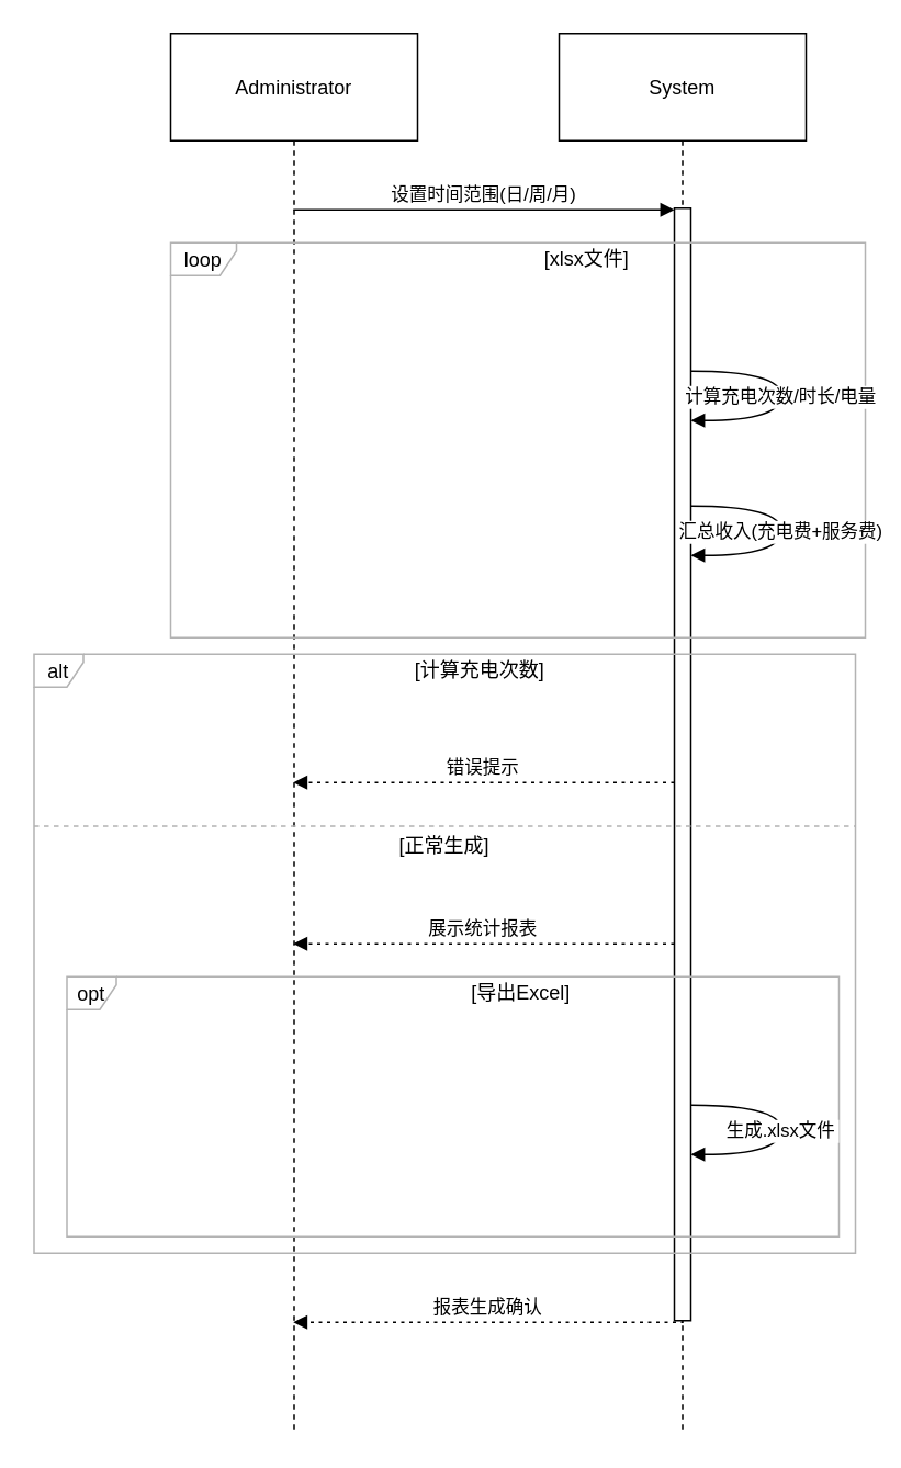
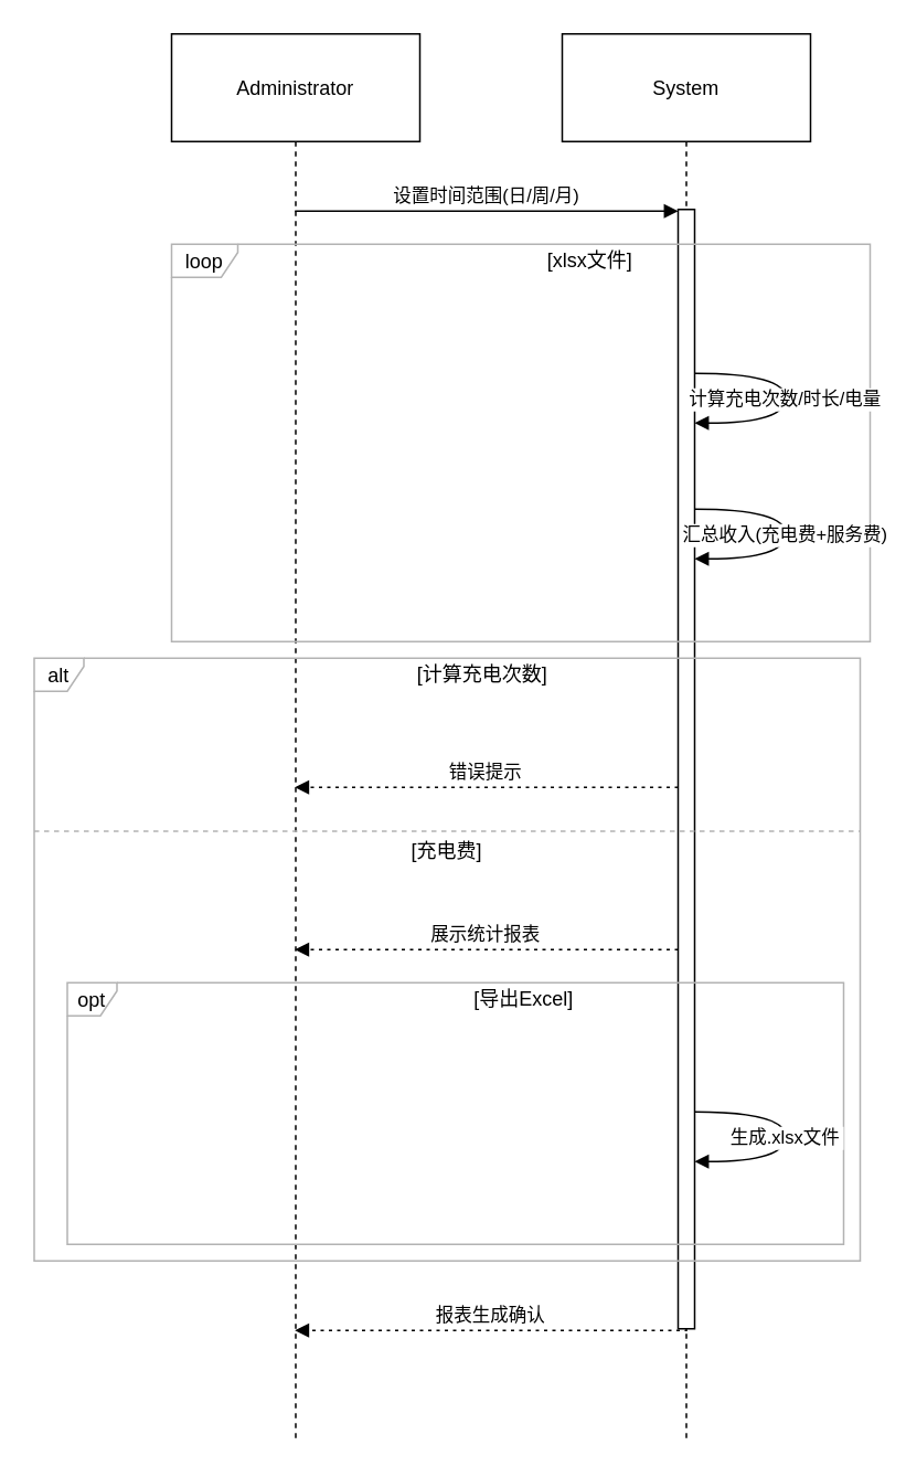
  <mxCell id="0" />
  <mxCell id="1" parent="0" />
  <mxCell id="2" value="Administrator" style="shape=umlLifeline;perimeter=lifelinePerimeter;whiteSpace=wrap;container=1;dropTarget=0;collapsible=0;recursiveResize=0;outlineConnect=0;portConstraint=eastwest;newEdgeStyle={&quot;edgeStyle&quot;:&quot;elbowEdgeStyle&quot;,&quot;elbow&quot;:&quot;vertical&quot;,&quot;curved&quot;:0,&quot;rounded&quot;:0};size=65;" vertex="1" parent="1"><mxGeometry x="103" y="20" width="150" height="850" as="geometry" /></mxCell>
  <mxCell id="3" value="System" style="shape=umlLifeline;perimeter=lifelinePerimeter;whiteSpace=wrap;container=1;dropTarget=0;collapsible=0;recursiveResize=0;outlineConnect=0;portConstraint=eastwest;newEdgeStyle={&quot;edgeStyle&quot;:&quot;elbowEdgeStyle&quot;,&quot;elbow&quot;:&quot;vertical&quot;,&quot;curved&quot;:0,&quot;rounded&quot;:0};size=65;" vertex="1" parent="1"><mxGeometry x="339" y="20" width="150" height="850" as="geometry" /></mxCell>
  <mxCell id="4" value="" style="points=[];perimeter=orthogonalPerimeter;outlineConnect=0;targetShapes=umlLifeline;portConstraint=eastwest;newEdgeStyle={&quot;edgeStyle&quot;:&quot;elbowEdgeStyle&quot;,&quot;elbow&quot;:&quot;vertical&quot;,&quot;curved&quot;:0,&quot;rounded&quot;:0}" vertex="1" parent="3"><mxGeometry x="70" y="106" width="10" height="676" as="geometry" /></mxCell>
  <mxCell id="5" value="loop" style="shape=umlFrame;pointerEvents=0;dropTarget=0;strokeColor=#B3B3B3;height=20;width=40" vertex="1" parent="1"><mxGeometry x="103" y="147" width="422" height="240" as="geometry" /></mxCell>
  <mxCell id="6" value="[xlsx文件]" style="text;strokeColor=none;fillColor=none;align=center;verticalAlign=middle;whiteSpace=wrap;" vertex="1" parent="5"><mxGeometry x="83.98" width="338.02" height="20" as="geometry" /></mxCell>
  <mxCell id="7" value="opt" style="shape=umlFrame;pointerEvents=0;dropTarget=0;strokeColor=#B3B3B3;height=20;width=30" vertex="1" parent="1"><mxGeometry x="40" y="593" width="469" height="158" as="geometry" /></mxCell>
  <mxCell id="8" value="[导出Excel]" style="text;strokeColor=none;fillColor=none;align=center;verticalAlign=middle;whiteSpace=wrap;" vertex="1" parent="7"><mxGeometry x="82.765" width="386.235" height="20" as="geometry" /></mxCell>
  <mxCell id="9" value="alt" style="shape=umlFrame;pointerEvents=0;dropTarget=0;strokeColor=#B3B3B3;height=20;width=30" vertex="1" parent="1"><mxGeometry x="20" y="397" width="499" height="364" as="geometry" /></mxCell>
  <mxCell id="10" value="[计算充电次数]" style="text;strokeColor=none;fillColor=none;align=center;verticalAlign=middle;whiteSpace=wrap;" vertex="1" parent="9"><mxGeometry x="42.528" width="456.472" height="20" as="geometry" /></mxCell>
- <mxCell id="11" value="[正常生成]" style="shape=line;dashed=1;whiteSpace=wrap;verticalAlign=top;labelPosition=center;verticalLabelPosition=middle;align=center;strokeColor=#B3B3B3;" vertex="1" parent="9"><mxGeometry y="103" width="499" height="3" as="geometry" /></mxCell>
+ <mxCell id="11" value="[充电费]" style="shape=line;dashed=1;whiteSpace=wrap;verticalAlign=top;labelPosition=center;verticalLabelPosition=middle;align=center;strokeColor=#B3B3B3;" vertex="1" parent="9"><mxGeometry y="103" width="499" height="3" as="geometry" /></mxCell>
  <mxCell id="12" value="设置时间范围(日/周/月)" style="verticalAlign=bottom;edgeStyle=elbowEdgeStyle;elbow=vertical;curved=0;rounded=0;endArrow=block;" edge="1" parent="1" source="2" target="4"><mxGeometry relative="1" as="geometry"><Array as="points"><mxPoint x="303" y="127" /></Array></mxGeometry></mxCell>
  <mxCell id="13" value="计算充电次数/时长/电量" style="curved=1;endArrow=block;rounded=0;" edge="1" parent="1" source="4" target="4"><mxGeometry relative="1" as="geometry"><Array as="points"><mxPoint x="474" y="225" /><mxPoint x="474" y="255" /></Array></mxGeometry></mxCell>
  <mxCell id="14" value="汇总收入(充电费+服务费)" style="curved=1;endArrow=block;rounded=0;" edge="1" parent="1" source="4" target="4"><mxGeometry relative="1" as="geometry"><Array as="points"><mxPoint x="474" y="307" /><mxPoint x="474" y="337" /></Array></mxGeometry></mxCell>
  <mxCell id="15" value="错误提示" style="verticalAlign=bottom;edgeStyle=elbowEdgeStyle;elbow=vertical;curved=0;rounded=0;dashed=1;dashPattern=2 3;endArrow=block;" edge="1" parent="1" source="4" target="2"><mxGeometry relative="1" as="geometry"><Array as="points"><mxPoint x="306" y="475" /></Array></mxGeometry></mxCell>
  <mxCell id="16" value="展示统计报表" style="verticalAlign=bottom;edgeStyle=elbowEdgeStyle;elbow=vertical;curved=0;rounded=0;dashed=1;dashPattern=2 3;endArrow=block;" edge="1" parent="1" source="4" target="2"><mxGeometry relative="1" as="geometry"><Array as="points"><mxPoint x="306" y="573" /></Array></mxGeometry></mxCell>
  <mxCell id="17" value="生成.xlsx文件" style="curved=1;endArrow=block;rounded=0;" edge="1" parent="1" source="4" target="4"><mxGeometry relative="1" as="geometry"><Array as="points"><mxPoint x="474" y="671" /><mxPoint x="474" y="701" /></Array></mxGeometry></mxCell>
  <mxCell id="18" value="报表生成确认" style="verticalAlign=bottom;edgeStyle=elbowEdgeStyle;elbow=vertical;curved=0;rounded=0;dashed=1;dashPattern=2 3;endArrow=block;" edge="1" parent="1" source="4" target="2"><mxGeometry relative="1" as="geometry"><Array as="points"><mxPoint x="306" y="803" /></Array></mxGeometry></mxCell>
